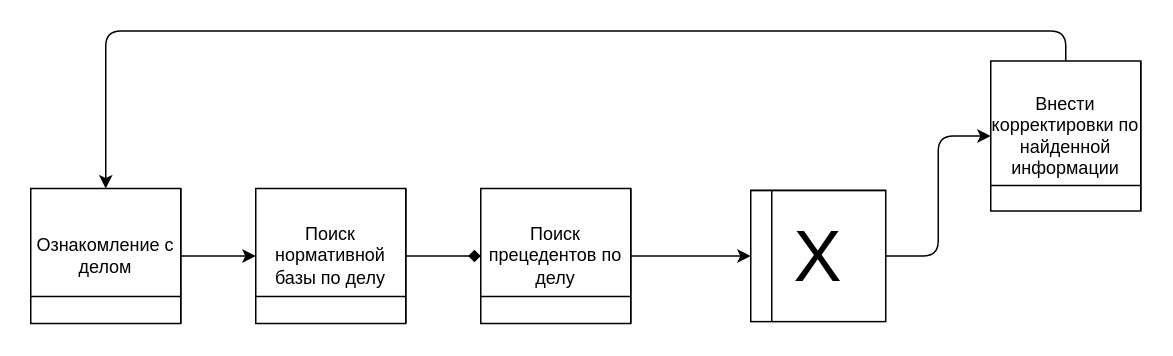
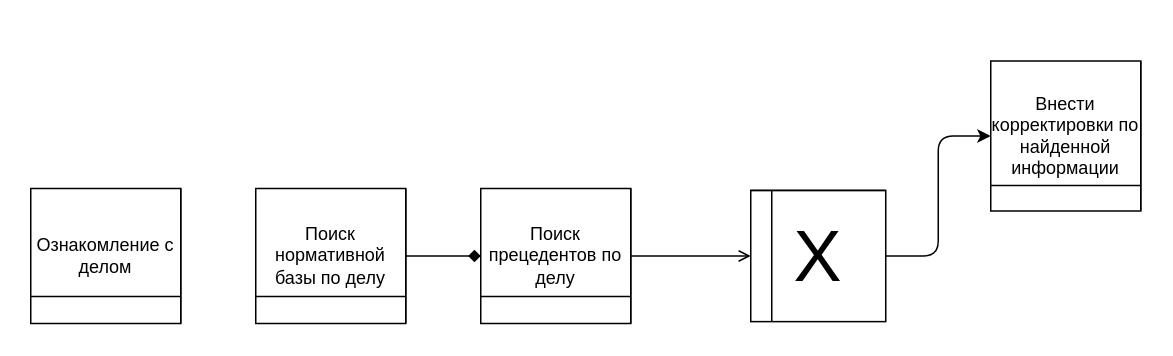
  <mxCell id="0" />
  <mxCell id="1" parent="0" />
- <mxCell id="2" value="" style="edgeStyle=orthogonalEdgeStyle;rounded=0;orthogonalLoop=1;jettySize=auto;html=1;" parent="1" source="3" target="5" edge="1"><mxGeometry relative="1" as="geometry" /></mxCell>
  <mxCell id="3" value="Ознакомление с делом" style="shape=internalStorage;whiteSpace=wrap;html=1;backgroundOutline=1;dx=100;dy=72;rounded=0;glass=0;shadow=0;comic=0;" parent="1" vertex="1"><mxGeometry x="20" y="125" width="100" height="90" as="geometry" /></mxCell>
  <mxCell id="4" value="" style="edgeStyle=orthogonalEdgeStyle;rounded=0;orthogonalLoop=1;jettySize=auto;html=1;endArrow=diamond;" parent="1" source="5" target="7" edge="1"><mxGeometry relative="1" as="geometry" /></mxCell>
  <mxCell id="5" value="Поиск нормативной базы по делу" style="shape=internalStorage;whiteSpace=wrap;html=1;backgroundOutline=1;dx=100;dy=72;rounded=0;glass=0;shadow=0;comic=0;" parent="1" vertex="1"><mxGeometry x="170" y="125" width="100" height="90" as="geometry" /></mxCell>
- <mxCell id="6" value="" style="edgeStyle=orthogonalEdgeStyle;rounded=0;orthogonalLoop=1;jettySize=auto;html=1;entryX=0;entryY=0.5;entryDx=0;entryDy=0;" parent="1" source="7" target="9" edge="1"><mxGeometry relative="1" as="geometry"><mxPoint x="500" y="170" as="targetPoint" /></mxGeometry></mxCell>
+ <mxCell id="6" value="" style="edgeStyle=orthogonalEdgeStyle;rounded=0;orthogonalLoop=1;jettySize=auto;html=1;entryX=0;entryY=0.5;entryDx=0;entryDy=0;endArrow=open;" parent="1" source="7" target="9" edge="1"><mxGeometry relative="1" as="geometry"><mxPoint x="500" y="170" as="targetPoint" /></mxGeometry></mxCell>
  <mxCell id="7" value="Поиск прецедентов по делу" style="shape=internalStorage;whiteSpace=wrap;html=1;backgroundOutline=1;dx=100;dy=72;rounded=0;glass=0;shadow=0;comic=0;" parent="1" vertex="1"><mxGeometry x="320" y="125" width="100" height="90" as="geometry" /></mxCell>
  <mxCell id="8" value="Внести корректировки по найденной информации" style="shape=internalStorage;whiteSpace=wrap;html=1;backgroundOutline=1;dx=100;dy=83;rounded=0;glass=0;shadow=0;comic=0;" parent="1" vertex="1"><mxGeometry x="660" y="40" width="100" height="100" as="geometry" /></mxCell>
  <mxCell id="9" value="X" style="shape=internalStorage;whiteSpace=wrap;html=1;backgroundOutline=1;rounded=0;shadow=0;glass=0;comic=0;dx=14;dy=0;fontSize=48;" parent="1" vertex="1"><mxGeometry x="500" y="126.25" width="90" height="87.5" as="geometry" /></mxCell>
  <mxCell id="10" value="" style="endArrow=classic;html=1;exitX=1;exitY=0.5;exitDx=0;exitDy=0;entryX=0;entryY=0.5;entryDx=0;entryDy=0;edgeStyle=orthogonalEdgeStyle;" parent="1" source="9" target="8" edge="1"><mxGeometry width="50" height="50" relative="1" as="geometry"><mxPoint x="310" y="160" as="sourcePoint" /><mxPoint x="360" y="110" as="targetPoint" /></mxGeometry></mxCell>
- <mxCell id="11" value="" style="endArrow=classic;html=1;edgeStyle=orthogonalEdgeStyle;exitX=0.5;exitY=0;exitDx=0;exitDy=0;entryX=0.5;entryY=0;entryDx=0;entryDy=0;" parent="1" source="8" target="3" edge="1"><mxGeometry width="50" height="50" relative="1" as="geometry"><mxPoint x="310" y="160" as="sourcePoint" /><mxPoint x="360" y="110" as="targetPoint" /><Array as="points"><mxPoint x="710" y="20" /><mxPoint x="70" y="20" /></Array></mxGeometry></mxCell>
